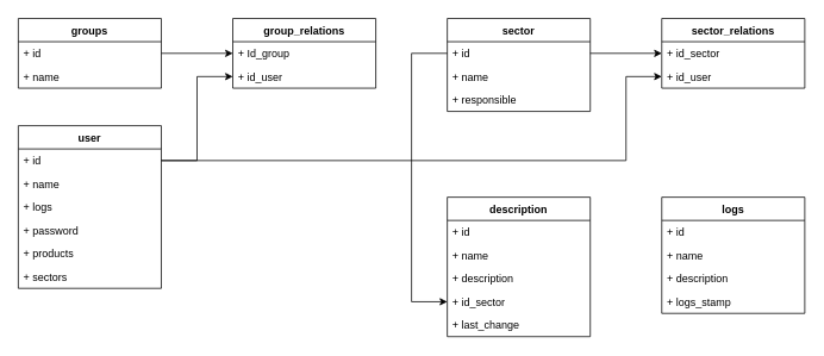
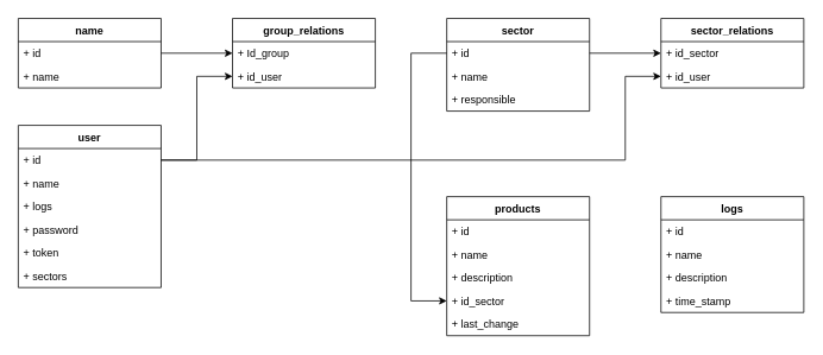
  <mxCell id="0" />
  <mxCell id="1" parent="0" />
- <mxCell id="2" value="groups" style="swimlane;fontStyle=1;align=center;verticalAlign=top;childLayout=stackLayout;horizontal=1;startSize=26;horizontalStack=0;resizeParent=1;resizeParentMax=0;resizeLast=0;collapsible=1;marginBottom=0;" vertex="1" parent="1"><mxGeometry x="20" y="20" width="160" height="78" as="geometry" /></mxCell>
+ <mxCell id="2" value="name" style="swimlane;fontStyle=1;align=center;verticalAlign=top;childLayout=stackLayout;horizontal=1;startSize=26;horizontalStack=0;resizeParent=1;resizeParentMax=0;resizeLast=0;collapsible=1;marginBottom=0;" vertex="1" parent="1"><mxGeometry x="20" y="20" width="160" height="78" as="geometry" /></mxCell>
  <mxCell id="3" value="+ id" style="text;strokeColor=none;fillColor=none;align=left;verticalAlign=top;spacingLeft=4;spacingRight=4;overflow=hidden;rotatable=0;points=[[0,0.5],[1,0.5]];portConstraint=eastwest;" vertex="1" parent="2"><mxGeometry y="26" width="160" height="26" as="geometry" /></mxCell>
  <mxCell id="4" value="+ name" style="text;strokeColor=none;fillColor=none;align=left;verticalAlign=top;spacingLeft=4;spacingRight=4;overflow=hidden;rotatable=0;points=[[0,0.5],[1,0.5]];portConstraint=eastwest;" vertex="1" parent="2"><mxGeometry y="52" width="160" height="26" as="geometry" /></mxCell>
  <mxCell id="5" value="group_relations" style="swimlane;fontStyle=1;align=center;verticalAlign=top;childLayout=stackLayout;horizontal=1;startSize=26;horizontalStack=0;resizeParent=1;resizeParentMax=0;resizeLast=0;collapsible=1;marginBottom=0;" vertex="1" parent="1"><mxGeometry x="260" y="20" width="160" height="78" as="geometry" /></mxCell>
  <mxCell id="6" value="+ Id_group" style="text;strokeColor=none;fillColor=none;align=left;verticalAlign=top;spacingLeft=4;spacingRight=4;overflow=hidden;rotatable=0;points=[[0,0.5],[1,0.5]];portConstraint=eastwest;" vertex="1" parent="5"><mxGeometry y="26" width="160" height="26" as="geometry" /></mxCell>
  <mxCell id="7" value="+ id_user" style="text;strokeColor=none;fillColor=none;align=left;verticalAlign=top;spacingLeft=4;spacingRight=4;overflow=hidden;rotatable=0;points=[[0,0.5],[1,0.5]];portConstraint=eastwest;" vertex="1" parent="5"><mxGeometry y="52" width="160" height="26" as="geometry" /></mxCell>
  <mxCell id="8" value="user" style="swimlane;fontStyle=1;align=center;verticalAlign=top;childLayout=stackLayout;horizontal=1;startSize=26;horizontalStack=0;resizeParent=1;resizeParentMax=0;resizeLast=0;collapsible=1;marginBottom=0;" vertex="1" parent="1"><mxGeometry x="20" y="140" width="160" height="182" as="geometry" /></mxCell>
  <mxCell id="9" value="+ id" style="text;strokeColor=none;fillColor=none;align=left;verticalAlign=top;spacingLeft=4;spacingRight=4;overflow=hidden;rotatable=0;points=[[0,0.5],[1,0.5]];portConstraint=eastwest;" vertex="1" parent="8"><mxGeometry y="26" width="160" height="26" as="geometry" /></mxCell>
  <mxCell id="10" value="+ name" style="text;strokeColor=none;fillColor=none;align=left;verticalAlign=top;spacingLeft=4;spacingRight=4;overflow=hidden;rotatable=0;points=[[0,0.5],[1,0.5]];portConstraint=eastwest;" vertex="1" parent="8"><mxGeometry y="52" width="160" height="26" as="geometry" /></mxCell>
  <mxCell id="11" value="+ logs" style="text;strokeColor=none;fillColor=none;align=left;verticalAlign=top;spacingLeft=4;spacingRight=4;overflow=hidden;rotatable=0;points=[[0,0.5],[1,0.5]];portConstraint=eastwest;" vertex="1" parent="8"><mxGeometry y="78" width="160" height="26" as="geometry" /></mxCell>
  <mxCell id="12" value="+ password" style="text;strokeColor=none;fillColor=none;align=left;verticalAlign=top;spacingLeft=4;spacingRight=4;overflow=hidden;rotatable=0;points=[[0,0.5],[1,0.5]];portConstraint=eastwest;" vertex="1" parent="8"><mxGeometry y="104" width="160" height="26" as="geometry" /></mxCell>
- <mxCell id="13" value="+ products" style="text;strokeColor=none;fillColor=none;align=left;verticalAlign=top;spacingLeft=4;spacingRight=4;overflow=hidden;rotatable=0;points=[[0,0.5],[1,0.5]];portConstraint=eastwest;" vertex="1" parent="8"><mxGeometry y="130" width="160" height="26" as="geometry" /></mxCell>
+ <mxCell id="13" value="+ token" style="text;strokeColor=none;fillColor=none;align=left;verticalAlign=top;spacingLeft=4;spacingRight=4;overflow=hidden;rotatable=0;points=[[0,0.5],[1,0.5]];portConstraint=eastwest;" vertex="1" parent="8"><mxGeometry y="130" width="160" height="26" as="geometry" /></mxCell>
  <mxCell id="14" value="+ sectors" style="text;strokeColor=none;fillColor=none;align=left;verticalAlign=top;spacingLeft=4;spacingRight=4;overflow=hidden;rotatable=0;points=[[0,0.5],[1,0.5]];portConstraint=eastwest;" vertex="1" parent="8"><mxGeometry y="156" width="160" height="26" as="geometry" /></mxCell>
  <mxCell id="15" style="edgeStyle=orthogonalEdgeStyle;rounded=0;orthogonalLoop=1;jettySize=auto;html=1;entryX=0;entryY=0.5;entryDx=0;entryDy=0;" edge="1" parent="1" source="3" target="6"><mxGeometry relative="1" as="geometry" /></mxCell>
  <mxCell id="16" value="sector" style="swimlane;fontStyle=1;align=center;verticalAlign=top;childLayout=stackLayout;horizontal=1;startSize=26;horizontalStack=0;resizeParent=1;resizeParentMax=0;resizeLast=0;collapsible=1;marginBottom=0;" vertex="1" parent="1"><mxGeometry x="500" y="20" width="160" height="104" as="geometry" /></mxCell>
  <mxCell id="17" value="+ id" style="text;strokeColor=none;fillColor=none;align=left;verticalAlign=top;spacingLeft=4;spacingRight=4;overflow=hidden;rotatable=0;points=[[0,0.5],[1,0.5]];portConstraint=eastwest;" vertex="1" parent="16"><mxGeometry y="26" width="160" height="26" as="geometry" /></mxCell>
  <mxCell id="18" value="+ name" style="text;strokeColor=none;fillColor=none;align=left;verticalAlign=top;spacingLeft=4;spacingRight=4;overflow=hidden;rotatable=0;points=[[0,0.5],[1,0.5]];portConstraint=eastwest;" vertex="1" parent="16"><mxGeometry y="52" width="160" height="26" as="geometry" /></mxCell>
  <mxCell id="19" value="+ responsible" style="text;strokeColor=none;fillColor=none;align=left;verticalAlign=top;spacingLeft=4;spacingRight=4;overflow=hidden;rotatable=0;points=[[0,0.5],[1,0.5]];portConstraint=eastwest;" vertex="1" parent="16"><mxGeometry y="78" width="160" height="26" as="geometry" /></mxCell>
  <mxCell id="20" value="sector_relations" style="swimlane;fontStyle=1;align=center;verticalAlign=top;childLayout=stackLayout;horizontal=1;startSize=26;horizontalStack=0;resizeParent=1;resizeParentMax=0;resizeLast=0;collapsible=1;marginBottom=0;" vertex="1" parent="1"><mxGeometry x="740" y="20" width="160" height="78" as="geometry" /></mxCell>
  <mxCell id="21" value="+ id_sector" style="text;strokeColor=none;fillColor=none;align=left;verticalAlign=top;spacingLeft=4;spacingRight=4;overflow=hidden;rotatable=0;points=[[0,0.5],[1,0.5]];portConstraint=eastwest;" vertex="1" parent="20"><mxGeometry y="26" width="160" height="26" as="geometry" /></mxCell>
  <mxCell id="22" value="+ id_user" style="text;strokeColor=none;fillColor=none;align=left;verticalAlign=top;spacingLeft=4;spacingRight=4;overflow=hidden;rotatable=0;points=[[0,0.5],[1,0.5]];portConstraint=eastwest;" vertex="1" parent="20"><mxGeometry y="52" width="160" height="26" as="geometry" /></mxCell>
  <mxCell id="23" style="edgeStyle=orthogonalEdgeStyle;rounded=0;orthogonalLoop=1;jettySize=auto;html=1;" edge="1" parent="1" source="17" target="21"><mxGeometry relative="1" as="geometry" /></mxCell>
  <mxCell id="24" style="edgeStyle=orthogonalEdgeStyle;rounded=0;orthogonalLoop=1;jettySize=auto;html=1;" edge="1" parent="1" source="9" target="22"><mxGeometry relative="1" as="geometry"><Array as="points"><mxPoint x="700" y="179" /><mxPoint x="700" y="85" /></Array></mxGeometry></mxCell>
  <mxCell id="25" style="edgeStyle=orthogonalEdgeStyle;rounded=0;orthogonalLoop=1;jettySize=auto;html=1;entryX=0;entryY=0.5;entryDx=0;entryDy=0;" edge="1" parent="1" source="9" target="7"><mxGeometry relative="1" as="geometry" /></mxCell>
- <mxCell id="26" value="description" style="swimlane;fontStyle=1;align=center;verticalAlign=top;childLayout=stackLayout;horizontal=1;startSize=26;horizontalStack=0;resizeParent=1;resizeParentMax=0;resizeLast=0;collapsible=1;marginBottom=0;" vertex="1" parent="1"><mxGeometry x="500" y="220" width="160" height="156" as="geometry" /></mxCell>
+ <mxCell id="26" value="products" style="swimlane;fontStyle=1;align=center;verticalAlign=top;childLayout=stackLayout;horizontal=1;startSize=26;horizontalStack=0;resizeParent=1;resizeParentMax=0;resizeLast=0;collapsible=1;marginBottom=0;" vertex="1" parent="1"><mxGeometry x="500" y="220" width="160" height="156" as="geometry" /></mxCell>
  <mxCell id="27" value="+ id" style="text;strokeColor=none;fillColor=none;align=left;verticalAlign=top;spacingLeft=4;spacingRight=4;overflow=hidden;rotatable=0;points=[[0,0.5],[1,0.5]];portConstraint=eastwest;" vertex="1" parent="26"><mxGeometry y="26" width="160" height="26" as="geometry" /></mxCell>
  <mxCell id="28" value="+ name" style="text;strokeColor=none;fillColor=none;align=left;verticalAlign=top;spacingLeft=4;spacingRight=4;overflow=hidden;rotatable=0;points=[[0,0.5],[1,0.5]];portConstraint=eastwest;" vertex="1" parent="26"><mxGeometry y="52" width="160" height="26" as="geometry" /></mxCell>
  <mxCell id="29" value="+ description" style="text;strokeColor=none;fillColor=none;align=left;verticalAlign=top;spacingLeft=4;spacingRight=4;overflow=hidden;rotatable=0;points=[[0,0.5],[1,0.5]];portConstraint=eastwest;" vertex="1" parent="26"><mxGeometry y="78" width="160" height="26" as="geometry" /></mxCell>
  <mxCell id="30" value="+ id_sector" style="text;strokeColor=none;fillColor=none;align=left;verticalAlign=top;spacingLeft=4;spacingRight=4;overflow=hidden;rotatable=0;points=[[0,0.5],[1,0.5]];portConstraint=eastwest;" vertex="1" parent="26"><mxGeometry y="104" width="160" height="26" as="geometry" /></mxCell>
  <mxCell id="31" value="+ last_change" style="text;strokeColor=none;fillColor=none;align=left;verticalAlign=top;spacingLeft=4;spacingRight=4;overflow=hidden;rotatable=0;points=[[0,0.5],[1,0.5]];portConstraint=eastwest;" vertex="1" parent="26"><mxGeometry y="130" width="160" height="26" as="geometry" /></mxCell>
  <mxCell id="32" style="edgeStyle=orthogonalEdgeStyle;rounded=0;orthogonalLoop=1;jettySize=auto;html=1;entryX=0;entryY=0.5;entryDx=0;entryDy=0;" edge="1" parent="1" source="17" target="30"><mxGeometry relative="1" as="geometry"><Array as="points"><mxPoint x="460" y="59" /><mxPoint x="460" y="337" /></Array></mxGeometry></mxCell>
  <mxCell id="33" value="logs" style="swimlane;fontStyle=1;align=center;verticalAlign=top;childLayout=stackLayout;horizontal=1;startSize=26;horizontalStack=0;resizeParent=1;resizeParentMax=0;resizeLast=0;collapsible=1;marginBottom=0;" vertex="1" parent="1"><mxGeometry x="740" y="220" width="160" height="130" as="geometry" /></mxCell>
  <mxCell id="34" value="+ id" style="text;strokeColor=none;fillColor=none;align=left;verticalAlign=top;spacingLeft=4;spacingRight=4;overflow=hidden;rotatable=0;points=[[0,0.5],[1,0.5]];portConstraint=eastwest;" vertex="1" parent="33"><mxGeometry y="26" width="160" height="26" as="geometry" /></mxCell>
  <mxCell id="35" value="+ name" style="text;strokeColor=none;fillColor=none;align=left;verticalAlign=top;spacingLeft=4;spacingRight=4;overflow=hidden;rotatable=0;points=[[0,0.5],[1,0.5]];portConstraint=eastwest;" vertex="1" parent="33"><mxGeometry y="52" width="160" height="26" as="geometry" /></mxCell>
  <mxCell id="36" value="+ description" style="text;strokeColor=none;fillColor=none;align=left;verticalAlign=top;spacingLeft=4;spacingRight=4;overflow=hidden;rotatable=0;points=[[0,0.5],[1,0.5]];portConstraint=eastwest;" vertex="1" parent="33"><mxGeometry y="78" width="160" height="26" as="geometry" /></mxCell>
- <mxCell id="37" value="+ logs_stamp" style="text;strokeColor=none;fillColor=none;align=left;verticalAlign=top;spacingLeft=4;spacingRight=4;overflow=hidden;rotatable=0;points=[[0,0.5],[1,0.5]];portConstraint=eastwest;" vertex="1" parent="33"><mxGeometry y="104" width="160" height="26" as="geometry" /></mxCell>
+ <mxCell id="37" value="+ time_stamp" style="text;strokeColor=none;fillColor=none;align=left;verticalAlign=top;spacingLeft=4;spacingRight=4;overflow=hidden;rotatable=0;points=[[0,0.5],[1,0.5]];portConstraint=eastwest;" vertex="1" parent="33"><mxGeometry y="104" width="160" height="26" as="geometry" /></mxCell>
